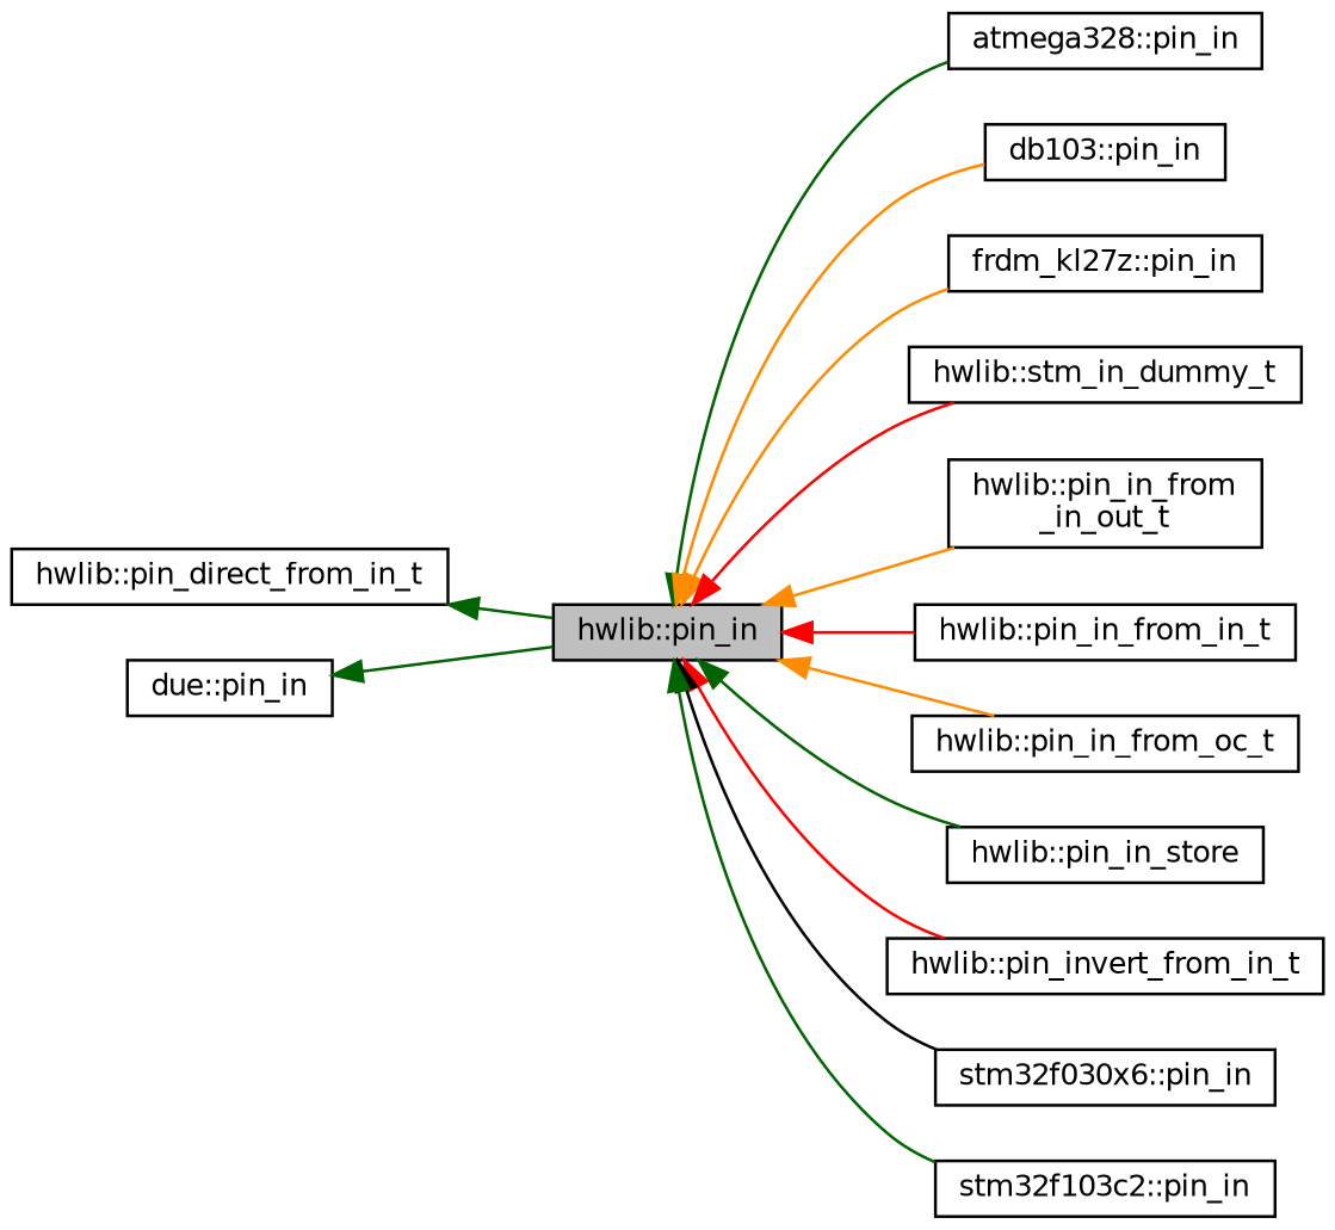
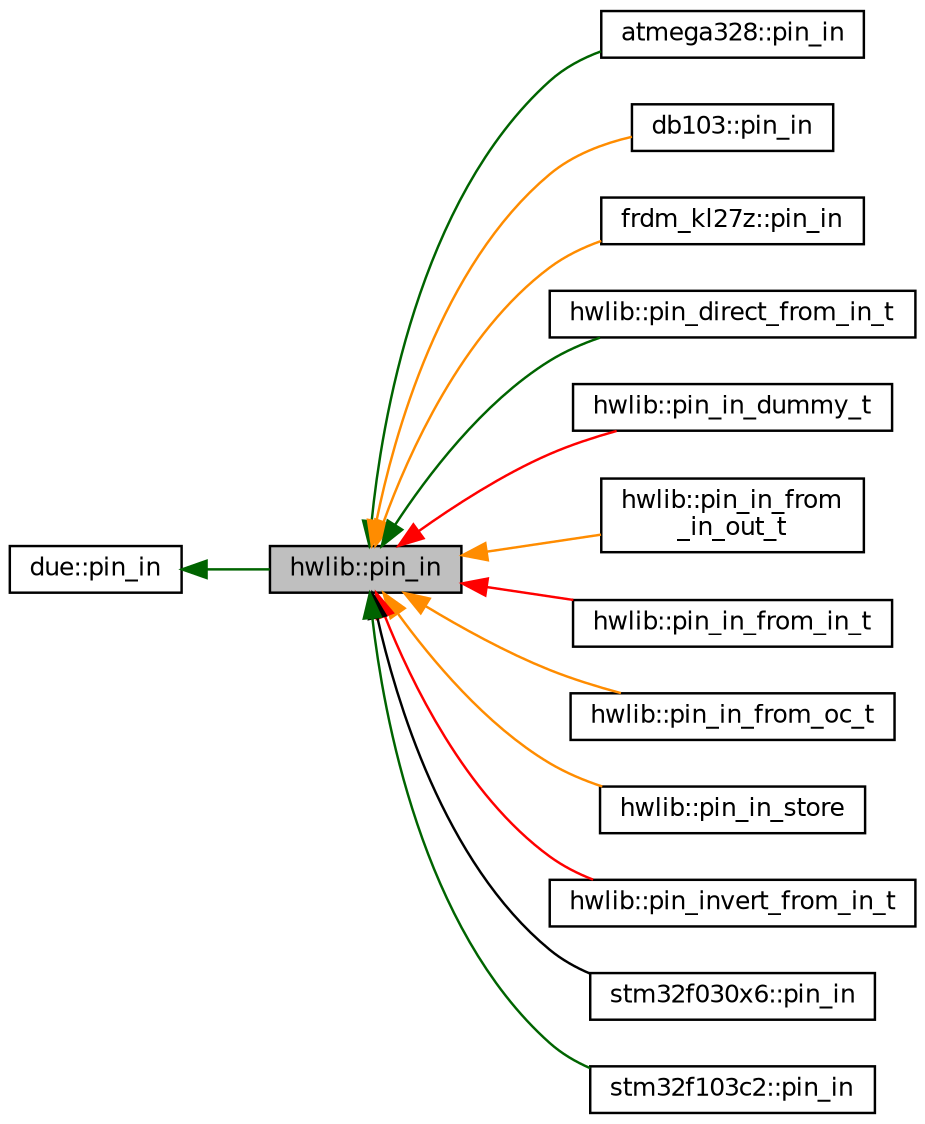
  digraph {
    rankdir=LR
    node [color=black fillcolor=white fontname=Helvetica fontsize=10 shape=record style=filled]
    edge [color=darkorange dir=back fontname=Helvetica fontsize=10 labelfontname=Helvetica labelfontsize=10 style=solid]
    n1 [fillcolor=grey75 fontcolor=black height=0.2 label="hwlib::pin_in" width=0.4]
    n2 [height=0.2 label="atmega328::pin_in" width=0.4]
    n3 [height=0.2 label="db103::pin_in" width=0.4]
    n4 [height=0.2 label="frdm_kl27z::pin_in" width=0.4]
    n5 [height=0.2 label="hwlib::pin_direct_from_in_t" width=0.4]
-   n6 [height=0.2 label="hwlib::stm_in_dummy_t" width=0.4]
+   n6 [height=0.2 label="hwlib::pin_in_dummy_t" width=0.4]
    n7 [height=0.2 label="hwlib::pin_in_from\l_in_out_t" width=0.4]
    n8 [height=0.2 label="hwlib::pin_in_from_in_t" width=0.4]
    n9 [height=0.2 label="hwlib::pin_in_from_oc_t" width=0.4]
    n10 [height=0.2 label="hwlib::pin_in_store" width=0.4]
    n11 [height=0.2 label="hwlib::pin_invert_from_in_t" width=0.4]
    n12 [height=0.2 label="stm32f030x6::pin_in" width=0.4]
    n13 [height=0.2 label="stm32f103c2::pin_in" width=0.4]
    n14 [height=0.2 label="due::pin_in" width=0.4]
    n1 -> n2 [color=darkgreen]
    n1 -> n3
    n1 -> n4
-   n5 -> n1 [color=darkgreen]
+   n1 -> n5 [color=darkgreen]
    n1 -> n6 [color=red]
    n1 -> n7
    n1 -> n8 [color=red]
    n1 -> n9
-   n1 -> n10 [color=darkgreen]
+   n1 -> n10
    n1 -> n11 [color=red]
    n1 -> n12 [color=black]
    n1 -> n13 [color=darkgreen]
    n14 -> n1 [color=darkgreen]
  }
